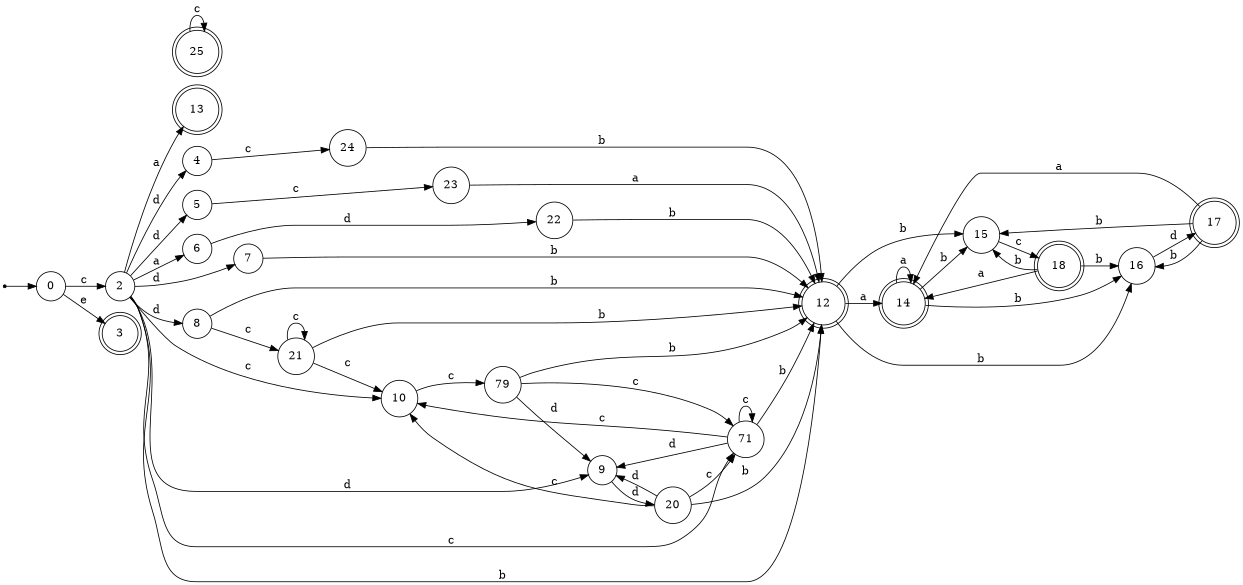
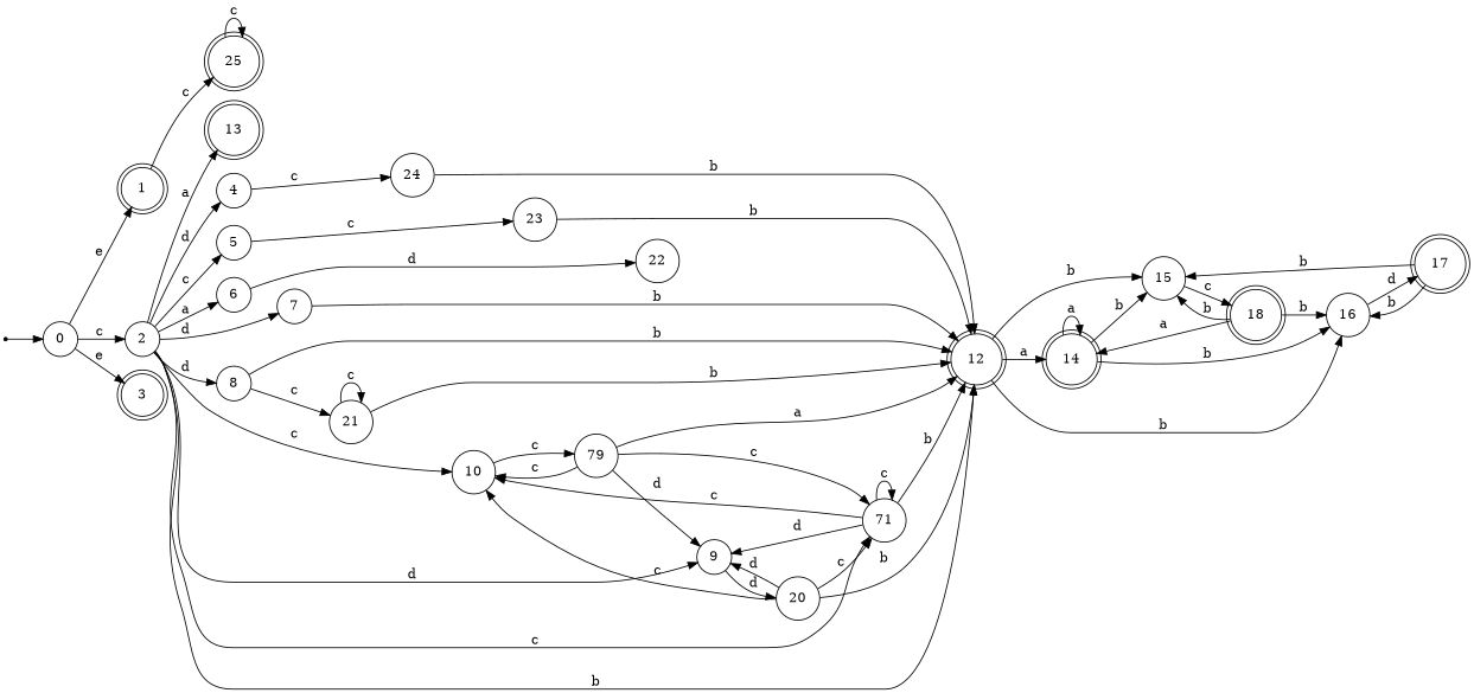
  digraph {
    rankdir=LR
    node [shape=circle]
    dummy0 [shape=point]
    0
+   1 [shape=doublecircle]
    2
    3 [shape=doublecircle]
    25 [shape=doublecircle]
    4
    5
    6
    7
    8
    9
    10
    n14 [label=71]
    12 [shape=doublecircle]
    13 [shape=doublecircle]
    24
    23
    22
    21
    20
    n22 [label=79]
    14 [shape=doublecircle]
    15
    16
    18 [shape=doublecircle]
    17 [shape=doublecircle]
    dummy0 -> 0
+   0 -> 1 [label=e]
    0 -> 2 [label=c]
    0 -> 3 [label=e]
+   1 -> 25 [label=c]
    2 -> 4 [label=d]
-   2 -> 5 [label=d]
+   2 -> 5 [label=c]
    2 -> 6 [label=a]
    2 -> 7 [label=d]
    2 -> 8 [label=d]
    2 -> 9 [label=d]
    2 -> 10 [label=c]
    2 -> n14 [label=c]
    2 -> 12 [label=b]
    2 -> 13 [label=a]
    25 -> 25 [label=c]
    4 -> 24 [label=c]
    5 -> 23 [label=c]
    6 -> 22 [label=d]
    7 -> 12 [label=b]
    8 -> 12 [label=b]
    8 -> 21 [label=c]
    9 -> 20 [label=d]
    10 -> n22 [label=c]
    n14 -> 9 [label=d]
    n14 -> 10 [label=c]
    n14 -> n14 [label=c]
    n14 -> 12 [label=b]
    12 -> 14 [label=a]
    12 -> 15 [label=b]
    12 -> 16 [label=b]
    24 -> 12 [label=b]
-   23 -> 12 [label=a]
-   22 -> 12 [label=b]
+   23 -> 12 [label=b]
    21 -> 12 [label=b]
    21 -> 21 [label=c]
    20 -> 9 [label=d]
    20 -> 10 [label=c]
    20 -> n14 [label=c]
    20 -> 12 [label=b]
    n22 -> 9 [label=d]
-   21 -> 10 [label=c]
+   n22 -> 10 [label=c]
    n22 -> n14 [label=c]
-   n22 -> 12 [label=b]
+   n22 -> 12 [label=a]
    14 -> 14 [label=a]
    14 -> 15 [label=b]
    14 -> 16 [label=b]
    15 -> 18 [label=c]
    16 -> 17 [label=d]
    18 -> 14 [label=a]
    18 -> 15 [label=b]
    18 -> 16 [label=b]
-   17 -> 14 [label=a]
    17 -> 15 [label=b]
    17 -> 16 [label=b]
  }
